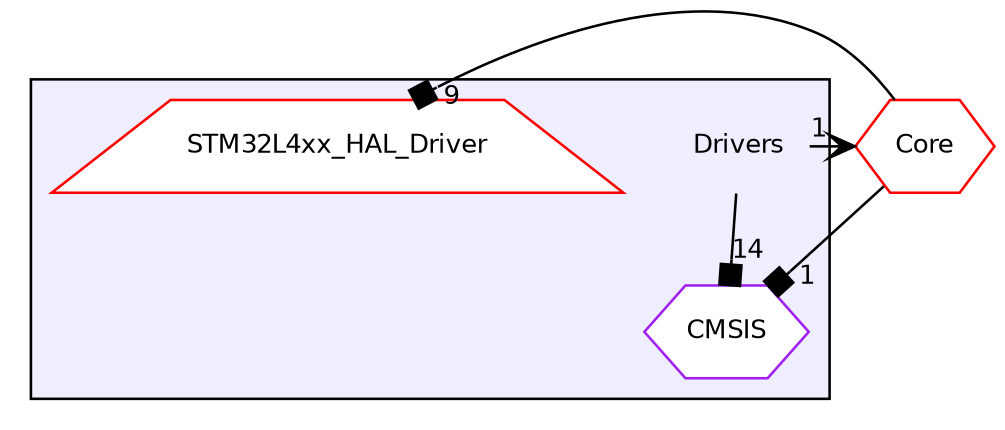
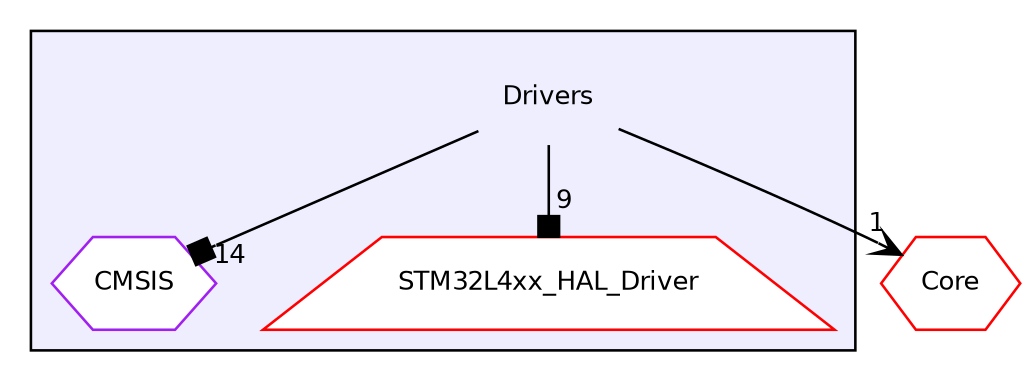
  digraph {
    compound=true
    node [color=red fontname=Helvetica fontsize=10 shape=hexagon fillcolor=white style=filled]
    edge [arrowhead=box headlabel=1 labeldistance=1.5 labelfontname=Helvetica labelfontsize=10]
    n1 [color=teal label=Drivers shape=plaintext fillcolor="" style=""]
    n2 [color=purple label=CMSIS]
    n3 [label=STM32L4xx_HAL_Driver shape=trapezium]
    n4 [label=Core]
    subgraph cluster_1 {
      bgcolor="#eeeeff"
      pencolor=black
      n1
      n2
      n3
    }
    n1 -> n2 [headlabel=14]
    n1 -> n4 [arrowhead=vee]
-   n4 -> n2
-   n4 -> n3 [headlabel=9]
+   n1 -> n3 [headlabel=9]
  }
